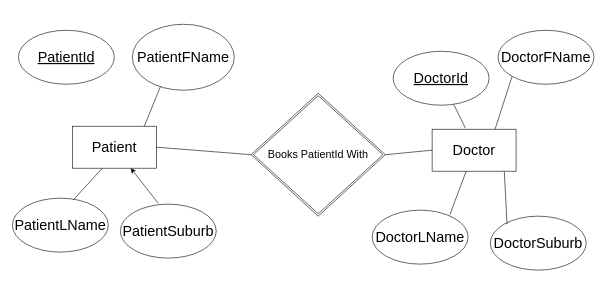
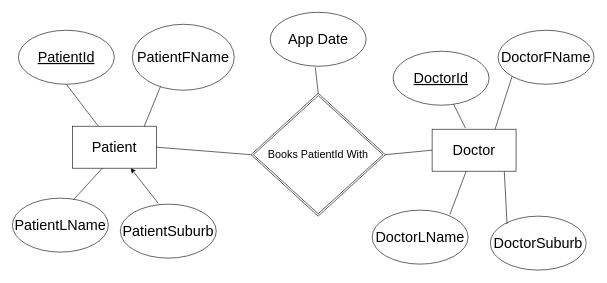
  <mxCell id="0" />
  <mxCell id="1" parent="0" />
  <mxCell id="2" value="&lt;font style=&quot;font-size: 24px&quot;&gt;Patient&lt;/font&gt;" style="rounded=0;whiteSpace=wrap;html=1;" parent="1" vertex="1"><mxGeometry x="120" y="210" width="140" height="70" as="geometry" /></mxCell>
  <mxCell id="3" value="&lt;font style=&quot;font-size: 24px&quot;&gt;&lt;u&gt;PatientId&lt;/u&gt;&lt;/font&gt;" style="ellipse;whiteSpace=wrap;html=1;" parent="1" vertex="1"><mxGeometry x="30" y="50" width="160" height="90" as="geometry" /></mxCell>
  <mxCell id="4" value="" style="endArrow=none;html=1;entryX=0.288;entryY=0.899;entryDx=0;entryDy=0;entryPerimeter=0;" parent="1" target="8" edge="1"><mxGeometry width="50" height="50" relative="1" as="geometry"><mxPoint x="240" y="210" as="sourcePoint" /><mxPoint x="268.76" y="157.04" as="targetPoint" /></mxGeometry></mxCell>
+ <mxCell id="5" value="" style="endArrow=none;html=1;entryX=0.5;entryY=1;entryDx=0;entryDy=0;" parent="1" source="2" target="3" edge="1"><mxGeometry width="50" height="50" relative="1" as="geometry"><mxPoint x="163.68" y="210" as="sourcePoint" /><mxPoint x="216.32" y="150.28" as="targetPoint" /></mxGeometry></mxCell>
  <mxCell id="6" value="&lt;font style=&quot;font-size: 24px&quot;&gt;PatientLName&lt;/font&gt;" style="ellipse;whiteSpace=wrap;html=1;" parent="1" vertex="1"><mxGeometry x="20" y="330" width="160" height="90" as="geometry" /></mxCell>
  <mxCell id="7" value="" style="endArrow=none;html=1;exitX=0.637;exitY=0.029;exitDx=0;exitDy=0;exitPerimeter=0;entryX=0.357;entryY=1;entryDx=0;entryDy=0;entryPerimeter=0;" parent="1" source="6" target="2" edge="1"><mxGeometry width="50" height="50" relative="1" as="geometry"><mxPoint x="190.003" y="360" as="sourcePoint" /><mxPoint x="170" y="270" as="targetPoint" /></mxGeometry></mxCell>
  <mxCell id="8" value="&lt;font style=&quot;font-size: 24px&quot;&gt;PatientFName&lt;/font&gt;" style="ellipse;whiteSpace=wrap;html=1;" parent="1" vertex="1"><mxGeometry x="220" y="40" width="170" height="110" as="geometry" /></mxCell>
  <mxCell id="9" value="&lt;span style=&quot;font-size: 24px&quot;&gt;PatientSuburb&lt;/span&gt;" style="ellipse;whiteSpace=wrap;html=1;" parent="1" vertex="1"><mxGeometry x="200" y="340" width="160" height="90" as="geometry" /></mxCell>
  <mxCell id="10" value="" style="endArrow=classic;html=1;exitX=0.395;exitY=-0.016;exitDx=0;exitDy=0;exitPerimeter=0;" parent="1" source="9" target="2" edge="1"><mxGeometry width="50" height="50" relative="1" as="geometry"><mxPoint x="131.92" y="342.61" as="sourcePoint" /><mxPoint x="177.88" y="292.03" as="targetPoint" /></mxGeometry></mxCell>
  <mxCell id="11" value="&lt;font style=&quot;font-size: 24px&quot;&gt;Doctor&lt;/font&gt;" style="rounded=0;whiteSpace=wrap;html=1;" parent="1" vertex="1"><mxGeometry x="720" y="215" width="140" height="70" as="geometry" /></mxCell>
  <mxCell id="12" value="&lt;font style=&quot;font-size: 24px&quot;&gt;&lt;u&gt;DoctorId&lt;/u&gt;&lt;/font&gt;" style="ellipse;whiteSpace=wrap;html=1;" parent="1" vertex="1"><mxGeometry x="655" y="85" width="160" height="90" as="geometry" /></mxCell>
  <mxCell id="13" value="&lt;font style=&quot;font-size: 24px&quot;&gt;DoctorFName&lt;/font&gt;" style="ellipse;whiteSpace=wrap;html=1;" parent="1" vertex="1"><mxGeometry x="830" y="50" width="160" height="90" as="geometry" /></mxCell>
  <mxCell id="14" value="&lt;font style=&quot;font-size: 24px&quot;&gt;DoctorLName&lt;/font&gt;" style="ellipse;whiteSpace=wrap;html=1;" parent="1" vertex="1"><mxGeometry x="620" y="350" width="160" height="90" as="geometry" /></mxCell>
  <mxCell id="15" value="&lt;font style=&quot;font-size: 24px&quot;&gt;DoctorSuburb&lt;/font&gt;" style="ellipse;whiteSpace=wrap;html=1;" parent="1" vertex="1"><mxGeometry x="817" y="360" width="160" height="90" as="geometry" /></mxCell>
  <mxCell id="16" value="" style="endArrow=none;html=1;exitX=0.81;exitY=0.083;exitDx=0;exitDy=0;exitPerimeter=0;" parent="1" source="14" target="11" edge="1"><mxGeometry width="50" height="50" relative="1" as="geometry"><mxPoint x="687" y="345" as="sourcePoint" /><mxPoint x="737" y="295" as="targetPoint" /></mxGeometry></mxCell>
  <mxCell id="17" value="" style="endArrow=none;html=1;entryX=0.397;entryY=-0.026;entryDx=0;entryDy=0;entryPerimeter=0;" parent="1" source="12" target="11" edge="1"><mxGeometry width="50" height="50" relative="1" as="geometry"><mxPoint x="740" y="205" as="sourcePoint" /><mxPoint x="790" y="155" as="targetPoint" /></mxGeometry></mxCell>
  <mxCell id="18" value="" style="endArrow=none;html=1;entryX=0.86;entryY=1.008;entryDx=0;entryDy=0;entryPerimeter=0;exitX=0.175;exitY=0.148;exitDx=0;exitDy=0;exitPerimeter=0;" parent="1" source="15" target="11" edge="1"><mxGeometry width="50" height="50" relative="1" as="geometry"><mxPoint x="900" y="349.11" as="sourcePoint" /><mxPoint x="967.7" y="285" as="targetPoint" /></mxGeometry></mxCell>
  <mxCell id="19" value="" style="endArrow=none;html=1;entryX=0;entryY=1;entryDx=0;entryDy=0;exitX=0.75;exitY=0;exitDx=0;exitDy=0;" parent="1" source="11" target="13" edge="1"><mxGeometry width="50" height="50" relative="1" as="geometry"><mxPoint x="840" y="209.11" as="sourcePoint" /><mxPoint x="907.7" y="145" as="targetPoint" /></mxGeometry></mxCell>
  <mxCell id="20" value="" style="endArrow=none;html=1;exitX=0;exitY=0.5;exitDx=0;exitDy=0;entryX=1;entryY=0.5;entryDx=0;entryDy=0;" parent="1" source="22" target="2" edge="1"><mxGeometry width="50" height="50" relative="1" as="geometry"><mxPoint x="430" y="250" as="sourcePoint" /><mxPoint x="227.383" y="290" as="targetPoint" /></mxGeometry></mxCell>
  <mxCell id="21" value="" style="endArrow=none;html=1;exitX=0;exitY=0.5;exitDx=0;exitDy=0;entryX=1;entryY=0.5;entryDx=0;entryDy=0;" parent="1" source="11" target="22" edge="1"><mxGeometry width="50" height="50" relative="1" as="geometry"><mxPoint x="450" y="260" as="sourcePoint" /><mxPoint x="560" y="250" as="targetPoint" /><Array as="points" /></mxGeometry></mxCell>
  <mxCell id="22" value="&lt;font style=&quot;font-size: 18px&quot;&gt;Books PatientId With&lt;/font&gt;" style="shape=rhombus;double=1;perimeter=rhombusPerimeter;whiteSpace=wrap;html=1;align=center;" parent="1" vertex="1"><mxGeometry x="418" y="155" width="224" height="205" as="geometry" /></mxCell>
+ <mxCell id="23" value="&lt;font style=&quot;font-size: 24px&quot;&gt;App Date&lt;/font&gt;" style="ellipse;whiteSpace=wrap;html=1;" parent="1" vertex="1"><mxGeometry x="450" y="20" width="160" height="90" as="geometry" /></mxCell>
+ <mxCell id="24" value="" style="endArrow=none;html=1;exitX=0.47;exitY=1.021;exitDx=0;exitDy=0;entryX=0.5;entryY=0;entryDx=0;entryDy=0;exitPerimeter=0;" parent="1" source="23" target="22" edge="1"><mxGeometry width="50" height="50" relative="1" as="geometry"><mxPoint x="598" y="130" as="sourcePoint" /><mxPoint x="520" y="137.5" as="targetPoint" /><Array as="points" /></mxGeometry></mxCell>
